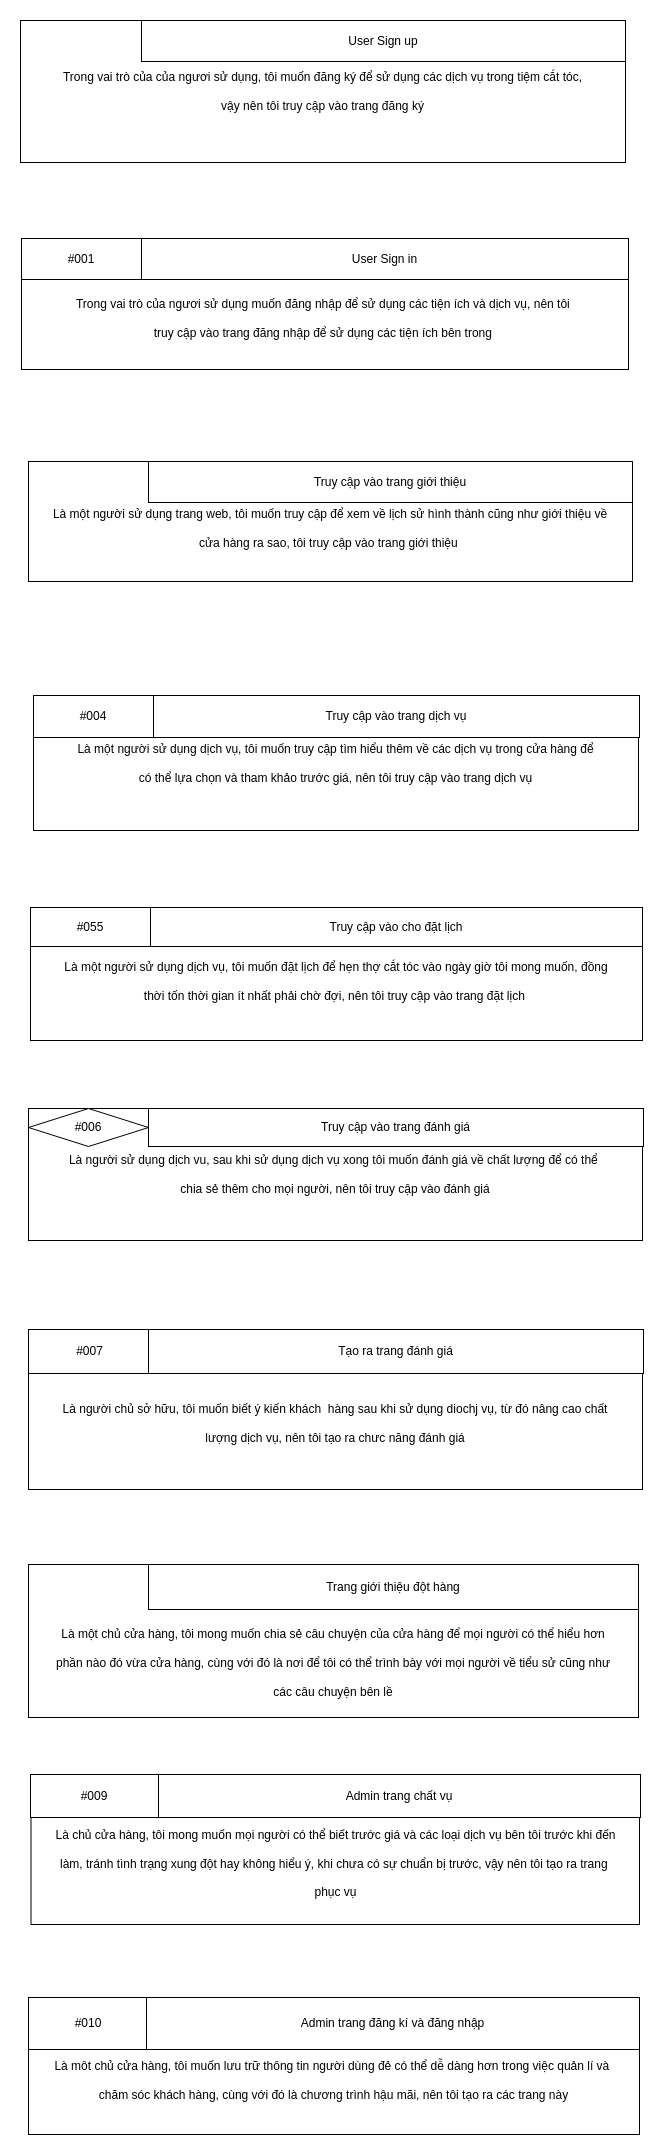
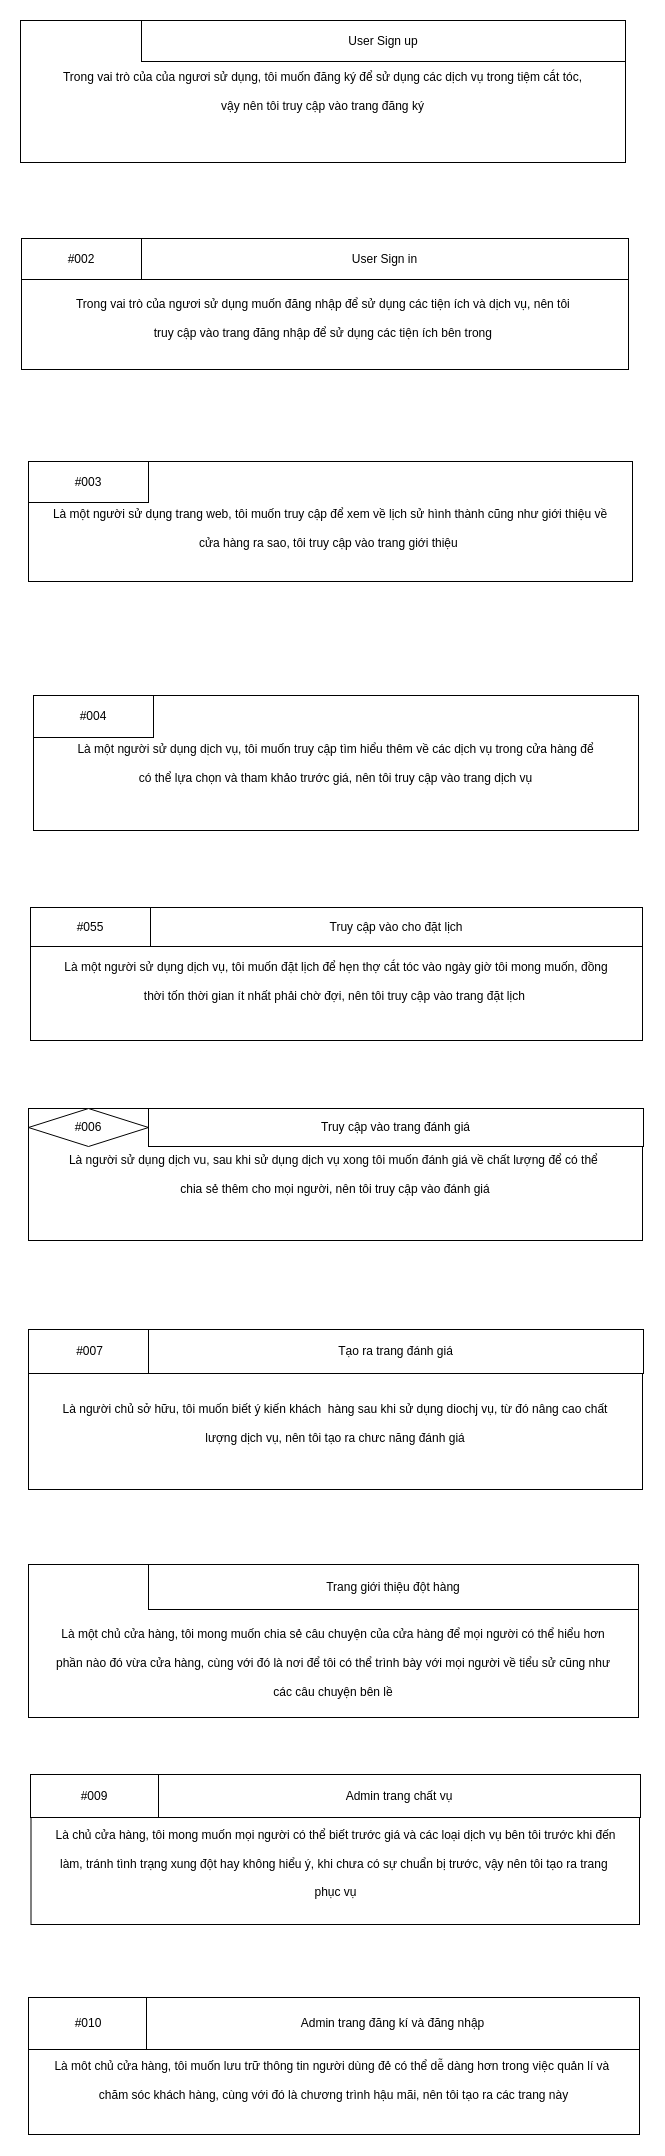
  <mxCell id="0" />
  <mxCell id="1" parent="0" />
  <mxCell id="2" value="Trong vai trò của của ngươi sử dụng, tôi muốn đăng ký để sử dụng các dịch vụ trong tiệm cắt tóc,&lt;br&gt;&lt;br&gt;vậy nên tôi truy cập vào trang đăng ký" style="rounded=0;whiteSpace=wrap;html=1;" vertex="1" parent="1"><mxGeometry x="20" y="20" width="605" height="142" as="geometry" /></mxCell>
  <mxCell id="3" value="User Sign up" style="rounded=0;whiteSpace=wrap;html=1;" vertex="1" parent="1"><mxGeometry x="141" y="20" width="484" height="41" as="geometry" /></mxCell>
  <mxCell id="4" value="&lt;div&gt;&lt;br&gt;&lt;/div&gt;&lt;div&gt;&lt;br&gt;&lt;/div&gt;Trong vai trò của ngươi sử dụng muốn đăng nhập để sử dụng các tiện ích và dịch vụ, nên tôi&amp;nbsp;&lt;br&gt;&lt;br&gt;truy cập vào trang đăng nhập để sử dụng các tiện ích bên trong&amp;nbsp;" style="rounded=0;whiteSpace=wrap;html=1;" vertex="1" parent="1"><mxGeometry x="21" y="238" width="607" height="131" as="geometry" /></mxCell>
- <mxCell id="5" value="#001" style="rounded=0;whiteSpace=wrap;html=1;" vertex="1" parent="1"><mxGeometry x="21" y="238" width="120" height="41" as="geometry" /></mxCell>
+ <mxCell id="5" value="#002" style="rounded=0;whiteSpace=wrap;html=1;" vertex="1" parent="1"><mxGeometry x="21" y="238" width="120" height="41" as="geometry" /></mxCell>
  <mxCell id="6" value="User Sign in" style="rounded=0;whiteSpace=wrap;html=1;" vertex="1" parent="1"><mxGeometry x="141" y="238" width="487" height="41" as="geometry" /></mxCell>
  <mxCell id="7" value="&lt;div&gt;&lt;br&gt;&lt;/div&gt;Là một người sử dụng trang web, tôi muốn truy cập để xem về lịch sử hình thành cũng như giới thiệu về&lt;br&gt;&lt;br&gt;cửa hàng ra sao, tôi truy cập vào trang giới thiệu&amp;nbsp;" style="rounded=0;whiteSpace=wrap;html=1;" vertex="1" parent="1"><mxGeometry x="28" y="461" width="604" height="120" as="geometry" /></mxCell>
- <mxCell id="9" value="Truy cập vào trang giới thiệu" style="rounded=0;whiteSpace=wrap;html=1;" vertex="1" parent="1"><mxGeometry x="148" y="461" width="484" height="41" as="geometry" /></mxCell>
+ <mxCell id="8" value="#003" style="rounded=0;whiteSpace=wrap;html=1;" vertex="1" parent="1"><mxGeometry x="28" y="461" width="120" height="41" as="geometry" /></mxCell>
  <mxCell id="10" value="Là một người sử dụng dịch vụ, tôi muốn truy cập tìm hiểu thêm về các dịch vụ trong cửa hàng để&lt;div&gt;&lt;br&gt;&lt;/div&gt;&lt;div&gt;có thể lựa chọn và tham khảo trước giá, nên tôi truy cập vào trang dịch vụ&lt;/div&gt;" style="rounded=0;whiteSpace=wrap;html=1;" vertex="1" parent="1"><mxGeometry x="33" y="695" width="605" height="135" as="geometry" /></mxCell>
  <mxCell id="11" value="#004" style="rounded=0;whiteSpace=wrap;html=1;" vertex="1" parent="1"><mxGeometry x="33" y="695" width="120" height="42" as="geometry" /></mxCell>
- <mxCell id="12" value="Truy cập vào trang dịch vụ" style="rounded=0;whiteSpace=wrap;html=1;" vertex="1" parent="1"><mxGeometry x="153" y="695" width="486" height="42" as="geometry" /></mxCell>
  <mxCell id="13" value="&lt;div&gt;&lt;br&gt;&lt;/div&gt;Là một người sử dụng dịch vụ, tôi muốn đặt lịch để hẹn thợ cắt tóc vào ngày giờ tôi mong muốn, đồng&lt;div&gt;&lt;br&gt;&lt;/div&gt;&lt;div&gt;thời tốn thời gian ít nhất phải chờ đợi, nên tôi truy cập vào trang đặt lịch&amp;nbsp;&lt;/div&gt;" style="rounded=0;whiteSpace=wrap;html=1;" vertex="1" parent="1"><mxGeometry x="30" y="907" width="612" height="133" as="geometry" /></mxCell>
  <mxCell id="14" value="#055" style="rounded=0;whiteSpace=wrap;html=1;" vertex="1" parent="1"><mxGeometry x="30" y="907" width="120" height="39" as="geometry" /></mxCell>
  <mxCell id="15" value="Truy cập vào cho đặt lịch" style="rounded=0;whiteSpace=wrap;html=1;" vertex="1" parent="1"><mxGeometry x="150" y="907" width="492" height="39" as="geometry" /></mxCell>
  <mxCell id="16" value="Là người sử dụng dịch vu, sau khi sử dụng dịch vụ xong tôi muốn đánh giá về chất lượng để có thể&amp;nbsp;&lt;div&gt;&lt;br&gt;&lt;/div&gt;&lt;div&gt;chia sẻ thêm cho mọi người, nên tôi truy cập vào đánh giá&lt;/div&gt;" style="rounded=0;whiteSpace=wrap;html=1;" vertex="1" parent="1"><mxGeometry x="28" y="1108" width="614" height="132" as="geometry" /></mxCell>
  <mxCell id="17" value="#006" style="rhombus;whiteSpace=wrap;html=1;" vertex="1" parent="1"><mxGeometry x="28" y="1108" width="120" height="38" as="geometry" /></mxCell>
  <mxCell id="18" value="Truy cập vào trang đánh giá" style="rounded=0;whiteSpace=wrap;html=1;" vertex="1" parent="1"><mxGeometry x="148" y="1108" width="495" height="38" as="geometry" /></mxCell>
  <mxCell id="19" value="&lt;div&gt;&lt;br&gt;&lt;/div&gt;&lt;div&gt;&lt;br&gt;&lt;/div&gt;Là người chủ sở hữu, tôi muốn biết ý kiến khách&amp;nbsp; hàng sau khi sử dụng diochj vụ, từ đó nâng cao chất&lt;div&gt;&lt;br&gt;&lt;/div&gt;&lt;div&gt;lượng dịch vụ, nên tôi tạo ra chưc năng đánh giá&lt;/div&gt;" style="rounded=0;whiteSpace=wrap;html=1;" vertex="1" parent="1"><mxGeometry x="28" y="1329" width="614" height="160" as="geometry" /></mxCell>
  <mxCell id="20" value="#007" style="rounded=0;whiteSpace=wrap;html=1;" vertex="1" parent="1"><mxGeometry x="28" y="1329" width="123" height="44" as="geometry" /></mxCell>
  <mxCell id="21" value="Tạo ra trang đánh giá" style="rounded=0;whiteSpace=wrap;html=1;" vertex="1" parent="1"><mxGeometry x="148" y="1329" width="495" height="44" as="geometry" /></mxCell>
  <mxCell id="22" value="&lt;div&gt;&lt;br&gt;&lt;/div&gt;&lt;div&gt;&lt;br&gt;&lt;/div&gt;&lt;div&gt;&lt;br&gt;&lt;/div&gt;Là một chủ cửa hàng, tôi mong muốn chia sẻ câu chuyện của cửa hàng để mọi người có thể hiểu hơn&lt;div&gt;&lt;br&gt;&lt;/div&gt;&lt;div&gt;phần nào đó vừa cửa hàng, cùng với đó là nơi để tôi có thể trình bày với mọi người về tiểu sử cũng như&lt;/div&gt;&lt;div&gt;&lt;br&gt;&lt;/div&gt;&lt;div&gt;các câu chuyện bên lề&lt;/div&gt;" style="rounded=0;whiteSpace=wrap;html=1;" vertex="1" parent="1"><mxGeometry x="28" y="1564" width="610" height="153" as="geometry" /></mxCell>
  <mxCell id="23" value="Trang giới thiệu đột hàng" style="rounded=0;whiteSpace=wrap;html=1;" vertex="1" parent="1"><mxGeometry x="148" y="1564" width="490" height="45" as="geometry" /></mxCell>
  <mxCell id="24" value="&lt;div&gt;&lt;br&gt;&lt;/div&gt;&lt;div&gt;&lt;br&gt;&lt;/div&gt;Là chủ cửa hàng, tôi mong muốn mọi người có thể biết trước giá và các loại dịch vụ bên tôi trước khi đến&lt;div&gt;&lt;br&gt;&lt;/div&gt;&lt;div&gt;làm, tránh tình trạng xung đột hay không hiểu ý, khi chưa có sự chuẩn bị trước, vậy nên tôi tạo ra trang&amp;nbsp;&lt;/div&gt;&lt;div&gt;&lt;br&gt;&lt;/div&gt;&lt;div&gt;phục vụ&lt;/div&gt;" style="rounded=0;whiteSpace=wrap;html=1;" vertex="1" parent="1"><mxGeometry x="30.5" y="1774" width="608.5" height="150" as="geometry" /></mxCell>
  <mxCell id="25" value="#009" style="rounded=0;whiteSpace=wrap;html=1;" vertex="1" parent="1"><mxGeometry x="30" y="1774" width="128" height="43" as="geometry" /></mxCell>
  <mxCell id="26" value="Admin trang chất vụ" style="rounded=0;whiteSpace=wrap;html=1;" vertex="1" parent="1"><mxGeometry x="158" y="1774" width="482" height="43" as="geometry" /></mxCell>
  <mxCell id="27" value="&lt;div&gt;&lt;br&gt;&lt;/div&gt;&lt;div&gt;&lt;br&gt;&lt;/div&gt;Là môt chủ cửa hàng, tôi muốn lưu trữ thông tin người dùng đẻ có thể dễ dàng hơn trong việc quản lí và&amp;nbsp;&lt;div&gt;&lt;br&gt;&lt;/div&gt;&lt;div&gt;chăm sóc khách hàng, cùng với đó là chương trình hậu mãi, nên tôi tạo ra các trang này&lt;/div&gt;" style="rounded=0;whiteSpace=wrap;html=1;" vertex="1" parent="1"><mxGeometry x="28" y="1997" width="611" height="137" as="geometry" /></mxCell>
  <mxCell id="28" value="#010" style="rounded=0;whiteSpace=wrap;html=1;" vertex="1" parent="1"><mxGeometry x="28" y="1997" width="120" height="52" as="geometry" /></mxCell>
  <mxCell id="29" value="Admin trang đăng kí và đăng nhập" style="rounded=0;whiteSpace=wrap;html=1;" vertex="1" parent="1"><mxGeometry x="146" y="1997" width="493" height="52" as="geometry" /></mxCell>
